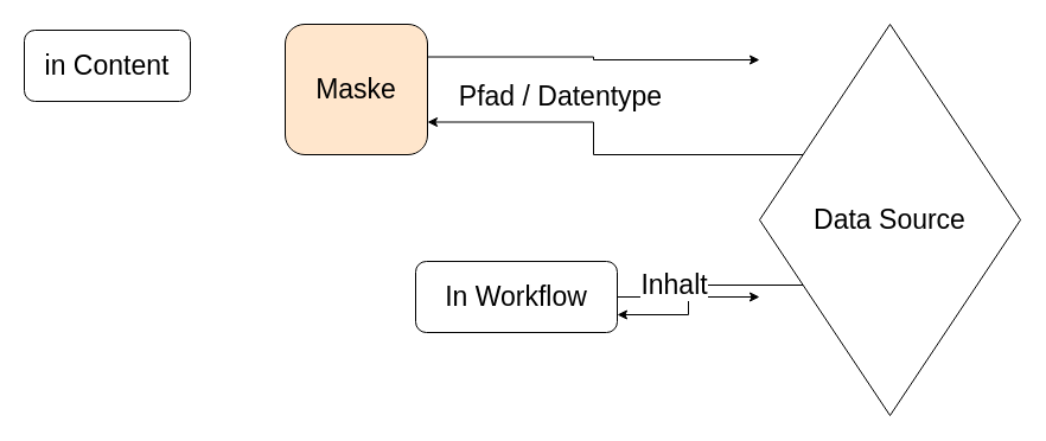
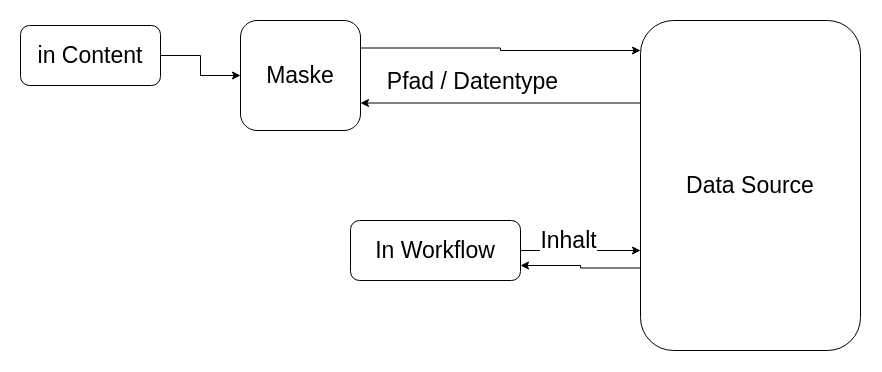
  <mxCell id="0" />
  <mxCell id="1" parent="0" />
+ <mxCell id="2" value="" style="edgeStyle=orthogonalEdgeStyle;rounded=0;orthogonalLoop=1;jettySize=auto;html=1;fontSize=23;" edge="1" parent="1" source="3" target="6"><mxGeometry relative="1" as="geometry" /></mxCell>
  <mxCell id="3" value="in Content" style="rounded=1;whiteSpace=wrap;html=1;fontSize=23;" vertex="1" parent="1"><mxGeometry x="20" y="25" width="140" height="60" as="geometry" /></mxCell>
  <mxCell id="4" style="edgeStyle=orthogonalEdgeStyle;rounded=0;orthogonalLoop=1;jettySize=auto;html=1;entryX=0;entryY=0.091;entryDx=0;entryDy=0;entryPerimeter=0;exitX=1;exitY=0.25;exitDx=0;exitDy=0;fontSize=23;" edge="1" parent="1" source="6" target="9"><mxGeometry relative="1" as="geometry" /></mxCell>
  <mxCell id="5" value="Pfad / Datentype" style="edgeLabel;html=1;align=center;verticalAlign=middle;resizable=0;points=[];fontSize=23;" vertex="1" connectable="0" parent="4"><mxGeometry x="-0.216" y="2" relative="1" as="geometry"><mxPoint y="34.5" as="offset" /></mxGeometry></mxCell>
- <mxCell id="6" value="Maske" style="rounded=1;whiteSpace=wrap;html=1;fontSize=23;fillColor=#ffe6cc;" vertex="1" parent="1"><mxGeometry x="240" y="20" width="120" height="110" as="geometry" /></mxCell>
+ <mxCell id="6" value="Maske" style="rounded=1;whiteSpace=wrap;html=1;fontSize=23;" vertex="1" parent="1"><mxGeometry x="240" y="20" width="120" height="110" as="geometry" /></mxCell>
  <mxCell id="7" style="edgeStyle=orthogonalEdgeStyle;rounded=0;orthogonalLoop=1;jettySize=auto;html=1;exitX=0;exitY=0.25;exitDx=0;exitDy=0;entryX=1;entryY=0.75;entryDx=0;entryDy=0;fontSize=23;" edge="1" parent="1" source="9" target="6"><mxGeometry relative="1" as="geometry" /></mxCell>
  <mxCell id="8" style="edgeStyle=orthogonalEdgeStyle;rounded=0;orthogonalLoop=1;jettySize=auto;html=1;exitX=0;exitY=0.75;exitDx=0;exitDy=0;entryX=1;entryY=0.75;entryDx=0;entryDy=0;fontSize=23;" edge="1" parent="1" source="9" target="12"><mxGeometry relative="1" as="geometry" /></mxCell>
- <mxCell id="9" value="Data Source" style="rhombus;whiteSpace=wrap;html=1;fontSize=23;" vertex="1" parent="1"><mxGeometry x="640" y="20" width="220" height="330" as="geometry" /></mxCell>
+ <mxCell id="9" value="Data Source" style="rounded=1;whiteSpace=wrap;html=1;fontSize=23;" vertex="1" parent="1"><mxGeometry x="640" y="20" width="220" height="330" as="geometry" /></mxCell>
  <mxCell id="10" style="edgeStyle=orthogonalEdgeStyle;rounded=0;orthogonalLoop=1;jettySize=auto;html=1;entryX=0;entryY=0.697;entryDx=0;entryDy=0;entryPerimeter=0;fontSize=23;" edge="1" parent="1" source="12" target="9"><mxGeometry relative="1" as="geometry" /></mxCell>
  <mxCell id="11" value="Inhalt" style="edgeLabel;html=1;align=center;verticalAlign=middle;resizable=0;points=[];fontSize=23;" vertex="1" connectable="0" parent="10"><mxGeometry x="-0.217" y="-2" relative="1" as="geometry"><mxPoint y="-12.01" as="offset" /></mxGeometry></mxCell>
  <mxCell id="12" value="In Workflow" style="rounded=1;whiteSpace=wrap;html=1;fontSize=23;" vertex="1" parent="1"><mxGeometry x="350" y="220" width="170" height="60" as="geometry" /></mxCell>
